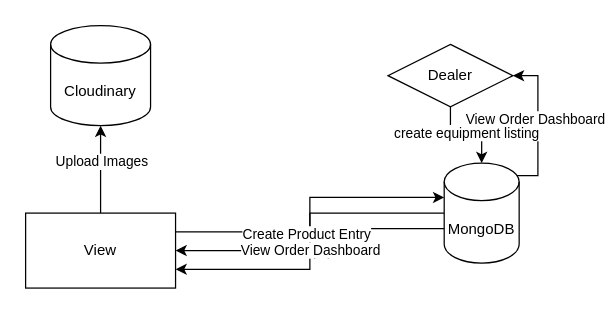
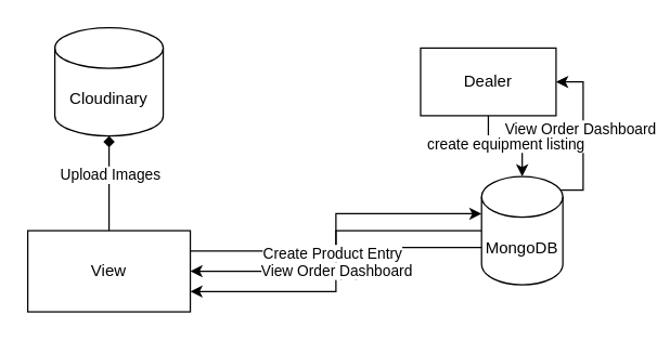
  <mxCell id="0" />
  <mxCell id="1" parent="0" />
  <mxCell id="2" value="View" style="rounded=0;whiteSpace=wrap;html=1;" vertex="1" parent="1"><mxGeometry x="20" y="170" width="120" height="60" as="geometry" /></mxCell>
  <mxCell id="3" style="edgeStyle=orthogonalEdgeStyle;rounded=0;orthogonalLoop=1;jettySize=auto;html=1;exitX=0;exitY=0.5;exitDx=0;exitDy=0;exitPerimeter=0;entryX=1;entryY=0.5;entryDx=0;entryDy=0;" edge="1" parent="1" source="9" target="2"><mxGeometry relative="1" as="geometry" /></mxCell>
  <mxCell id="4" value="View Equipment" style="edgeLabel;html=1;align=center;verticalAlign=middle;resizable=0;points=[];" vertex="1" connectable="0" parent="3"><mxGeometry x="0.236" y="4" relative="1" as="geometry"><mxPoint x="17" y="-4" as="offset" /></mxGeometry></mxCell>
  <mxCell id="5" style="edgeStyle=orthogonalEdgeStyle;rounded=0;orthogonalLoop=1;jettySize=auto;html=1;exitX=0;exitY=0;exitDx=0;exitDy=52.5;exitPerimeter=0;entryX=1;entryY=0.75;entryDx=0;entryDy=0;" edge="1" parent="1" source="9" target="2"><mxGeometry relative="1" as="geometry" /></mxCell>
  <mxCell id="6" value="View Order Dashboard" style="edgeLabel;html=1;align=center;verticalAlign=middle;resizable=0;points=[];" vertex="1" connectable="0" parent="5"><mxGeometry x="0.005" relative="1" as="geometry"><mxPoint as="offset" /></mxGeometry></mxCell>
  <mxCell id="7" style="edgeStyle=orthogonalEdgeStyle;rounded=0;orthogonalLoop=1;jettySize=auto;html=1;exitX=0.855;exitY=0;exitDx=0;exitDy=4.35;exitPerimeter=0;entryX=1;entryY=0.5;entryDx=0;entryDy=0;" edge="1" parent="1" source="9" target="15"><mxGeometry relative="1" as="geometry"><Array as="points"><mxPoint x="381" y="140" /><mxPoint x="430" y="140" /><mxPoint x="430" y="60" /></Array></mxGeometry></mxCell>
  <mxCell id="8" value="View Order Dashboard" style="edgeLabel;html=1;align=center;verticalAlign=middle;resizable=0;points=[];" vertex="1" connectable="0" parent="7"><mxGeometry x="0.391" y="3" relative="1" as="geometry"><mxPoint as="offset" /></mxGeometry></mxCell>
  <mxCell id="9" value="MongoDB" style="shape=cylinder3;whiteSpace=wrap;html=1;boundedLbl=1;backgroundOutline=1;size=15;" vertex="1" parent="1"><mxGeometry x="355" y="130" width="60" height="80" as="geometry" /></mxCell>
  <mxCell id="10" value="Cloudinary" style="shape=cylinder3;whiteSpace=wrap;html=1;boundedLbl=1;backgroundOutline=1;size=15;" vertex="1" parent="1"><mxGeometry x="40" y="20" width="80" height="80" as="geometry" /></mxCell>
- <mxCell id="11" style="edgeStyle=orthogonalEdgeStyle;rounded=0;orthogonalLoop=1;jettySize=auto;html=1;entryX=0.5;entryY=1;entryDx=0;entryDy=0;entryPerimeter=0;exitX=0.5;exitY=0;exitDx=0;exitDy=0;" edge="1" parent="1" source="2" target="10"><mxGeometry relative="1" as="geometry" /></mxCell>
+ <mxCell id="11" style="edgeStyle=orthogonalEdgeStyle;rounded=0;orthogonalLoop=1;jettySize=auto;html=1;entryX=0.5;entryY=1;entryDx=0;entryDy=0;entryPerimeter=0;exitX=0.5;exitY=0;exitDx=0;exitDy=0;endArrow=diamond;" edge="1" parent="1" source="2" target="10"><mxGeometry relative="1" as="geometry" /></mxCell>
  <mxCell id="12" value="Upload Images" style="edgeLabel;html=1;align=center;verticalAlign=middle;resizable=0;points=[];" vertex="1" connectable="0" parent="11"><mxGeometry x="0.189" relative="1" as="geometry"><mxPoint as="offset" /></mxGeometry></mxCell>
  <mxCell id="13" style="edgeStyle=orthogonalEdgeStyle;rounded=0;orthogonalLoop=1;jettySize=auto;html=1;exitX=1;exitY=0.25;exitDx=0;exitDy=0;entryX=0;entryY=0;entryDx=0;entryDy=27.5;entryPerimeter=0;" edge="1" parent="1" source="2" target="9"><mxGeometry relative="1" as="geometry" /></mxCell>
  <mxCell id="14" value="Create Product Entry" style="edgeLabel;html=1;align=center;verticalAlign=middle;resizable=0;points=[];" vertex="1" connectable="0" parent="13"><mxGeometry x="-0.14" y="-1" relative="1" as="geometry"><mxPoint as="offset" /></mxGeometry></mxCell>
- <mxCell id="15" value="Dealer" style="rhombus;html=1;dashed=0;whiteSpace=wrap;" vertex="1" parent="1"><mxGeometry x="310" y="35" width="100" height="50" as="geometry" /></mxCell>
+ <mxCell id="15" value="Dealer" style="html=1;dashed=0;whiteSpace=wrap;" vertex="1" parent="1"><mxGeometry x="310" y="35" width="100" height="50" as="geometry" /></mxCell>
  <mxCell id="16" style="edgeStyle=orthogonalEdgeStyle;rounded=0;orthogonalLoop=1;jettySize=auto;html=1;entryX=0.5;entryY=0;entryDx=0;entryDy=0;entryPerimeter=0;" edge="1" parent="1" source="15" target="9"><mxGeometry relative="1" as="geometry" /></mxCell>
  <mxCell id="17" value="create equipment listing" style="edgeLabel;html=1;align=center;verticalAlign=middle;resizable=0;points=[];" vertex="1" connectable="0" parent="16"><mxGeometry x="-0.004" relative="1" as="geometry"><mxPoint y="-2" as="offset" /></mxGeometry></mxCell>
